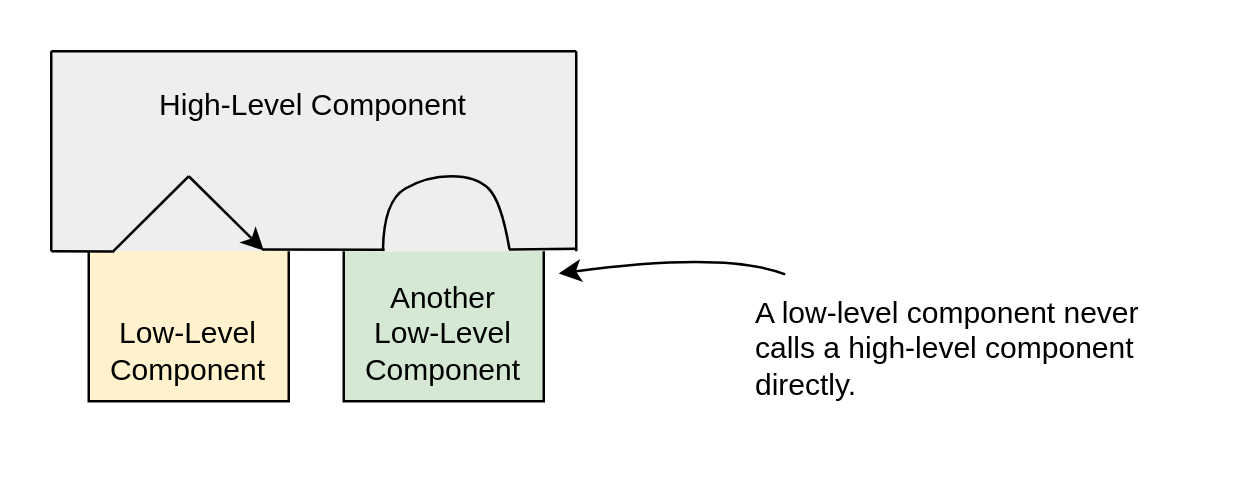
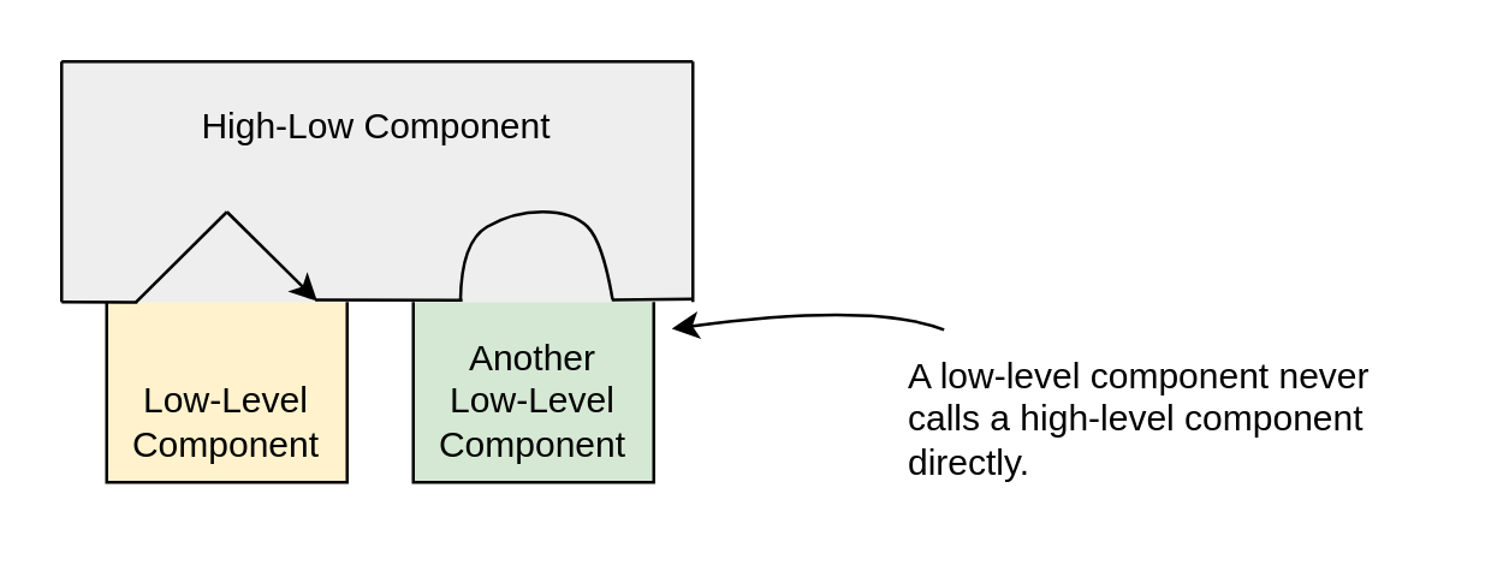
  <mxCell id="0" />
  <mxCell id="1" parent="0" />
  <mxCell id="2" value="Another&lt;br&gt;Low-Level&lt;br&gt;Component" style="rounded=0;whiteSpace=wrap;html=1;strokeColor=default;fillColor=#d5e8d4;verticalAlign=bottom;spacing=5;" vertex="1" parent="1"><mxGeometry x="137" y="70" width="80" height="90" as="geometry" /></mxCell>
  <mxCell id="3" value="Low-Level&lt;br&gt;Component" style="rounded=0;whiteSpace=wrap;html=1;strokeColor=default;fillColor=#fff2cc;verticalAlign=bottom;spacing=5;" vertex="1" parent="1"><mxGeometry x="35" y="70" width="80" height="90" as="geometry" /></mxCell>
- <mxCell id="4" value="High-Level Component" style="rounded=0;whiteSpace=wrap;html=1;fillColor=#eeeeee;strokeColor=none;verticalAlign=top;spacing=10;" vertex="1" parent="1"><mxGeometry x="20" y="20" width="210" height="80" as="geometry" /></mxCell>
+ <mxCell id="4" value="High-Low Component" style="rounded=0;whiteSpace=wrap;html=1;fillColor=#eeeeee;strokeColor=none;verticalAlign=top;spacing=10;" vertex="1" parent="1"><mxGeometry x="20" y="20" width="210" height="80" as="geometry" /></mxCell>
  <mxCell id="5" value="" style="triangle;whiteSpace=wrap;html=1;rotation=-90;strokeColor=none;fillColor=#eeeeee;" vertex="1" parent="1"><mxGeometry x="60" y="55" width="30" height="60" as="geometry" /></mxCell>
  <mxCell id="6" value="" style="shape=or;whiteSpace=wrap;html=1;rotation=-90;strokeColor=none;fillColor=#eeeeee;" vertex="1" parent="1"><mxGeometry x="163.25" y="60.75" width="30" height="48.5" as="geometry" /></mxCell>
  <mxCell id="7" value="" style="endArrow=none;html=1;rounded=0;exitX=0;exitY=1;exitDx=0;exitDy=0;entryX=-0.003;entryY=0.003;entryDx=0;entryDy=0;entryPerimeter=0;" edge="1" parent="1" source="4" target="5"><mxGeometry width="50" height="50" relative="1" as="geometry"><mxPoint x="70" y="220" as="sourcePoint" /><mxPoint x="120" y="170" as="targetPoint" /></mxGeometry></mxCell>
  <mxCell id="8" value="" style="endArrow=none;html=1;rounded=0;entryX=1;entryY=0.5;entryDx=0;entryDy=0;exitX=-0.003;exitY=-0.004;exitDx=0;exitDy=0;exitPerimeter=0;" edge="1" parent="1" source="5" target="5"><mxGeometry width="50" height="50" relative="1" as="geometry"><mxPoint x="50" y="100" as="sourcePoint" /><mxPoint x="110" y="170" as="targetPoint" /></mxGeometry></mxCell>
  <mxCell id="9" value="" style="endArrow=classic;html=1;rounded=0;exitX=0.5;exitY=0;exitDx=0;exitDy=0;entryX=0.405;entryY=0.997;entryDx=0;entryDy=0;entryPerimeter=0;" edge="1" parent="1" source="3" target="4"><mxGeometry width="50" height="50" relative="1" as="geometry"><mxPoint x="20" y="170" as="sourcePoint" /><mxPoint x="70" y="120" as="targetPoint" /></mxGeometry></mxCell>
  <mxCell id="10" value="" style="endArrow=none;html=1;rounded=0;exitX=0.022;exitY=0.99;exitDx=0;exitDy=0;exitPerimeter=0;entryX=0.635;entryY=0.992;entryDx=0;entryDy=0;entryPerimeter=0;" edge="1" parent="1" source="5" target="4"><mxGeometry width="50" height="50" relative="1" as="geometry"><mxPoint x="120" y="120" as="sourcePoint" /><mxPoint x="150" y="99" as="targetPoint" /></mxGeometry></mxCell>
  <mxCell id="11" value="" style="endArrow=none;html=1;rounded=0;exitX=0.022;exitY=1.011;exitDx=0;exitDy=0;exitPerimeter=0;" edge="1" parent="1" source="6"><mxGeometry width="50" height="50" relative="1" as="geometry"><mxPoint x="220" y="150" as="sourcePoint" /><mxPoint x="230" y="99" as="targetPoint" /></mxGeometry></mxCell>
  <mxCell id="12" value="" style="endArrow=none;html=1;exitX=0.03;exitY=1.016;exitDx=0;exitDy=0;exitPerimeter=0;entryX=0.022;entryY=-0.027;entryDx=0;entryDy=0;entryPerimeter=0;curved=1;" edge="1" parent="1" source="6" target="6"><mxGeometry width="50" height="50" relative="1" as="geometry"><mxPoint x="220" y="170" as="sourcePoint" /><mxPoint x="270" y="120" as="targetPoint" /><Array as="points"><mxPoint x="200" y="80" /><mxPoint x="190" y="70" /><mxPoint x="170" y="70" /><mxPoint x="153" y="80" /></Array></mxGeometry></mxCell>
  <mxCell id="13" value="" style="endArrow=none;html=1;curved=1;exitX=0;exitY=1;exitDx=0;exitDy=0;entryX=0;entryY=0;entryDx=0;entryDy=0;" edge="1" parent="1" source="4" target="4"><mxGeometry width="50" height="50" relative="1" as="geometry"><mxPoint x="10" y="130" as="sourcePoint" /><mxPoint x="60" y="80" as="targetPoint" /></mxGeometry></mxCell>
  <mxCell id="14" value="" style="endArrow=none;html=1;curved=1;exitX=1;exitY=1;exitDx=0;exitDy=0;entryX=1;entryY=0;entryDx=0;entryDy=0;" edge="1" parent="1" source="4" target="4"><mxGeometry width="50" height="50" relative="1" as="geometry"><mxPoint x="250" y="150" as="sourcePoint" /><mxPoint x="300" y="100" as="targetPoint" /></mxGeometry></mxCell>
  <mxCell id="15" value="" style="endArrow=none;html=1;curved=1;entryX=1;entryY=0;entryDx=0;entryDy=0;" edge="1" parent="1" target="4"><mxGeometry width="50" height="50" relative="1" as="geometry"><mxPoint x="20" y="20" as="sourcePoint" /><mxPoint x="240" y="-50" as="targetPoint" /></mxGeometry></mxCell>
  <mxCell id="16" value="A low-level component never&#10;calls a high-level component&#10;directly." style="text;html=1;align=left;verticalAlign=middle;resizable=0;points=[];autosize=1;strokeColor=none;fillColor=none;" vertex="1" parent="1"><mxGeometry x="300" y="109.25" width="180" height="60" as="geometry" /></mxCell>
  <mxCell id="17" value="" style="endArrow=classic;html=1;curved=1;targetPerimeterSpacing=6;" edge="1" parent="1" source="16" target="2"><mxGeometry width="50" height="50" relative="1" as="geometry"><mxPoint x="290" y="240" as="sourcePoint" /><mxPoint x="340" y="190" as="targetPoint" /><Array as="points"><mxPoint x="290" y="100" /></Array></mxGeometry></mxCell>
